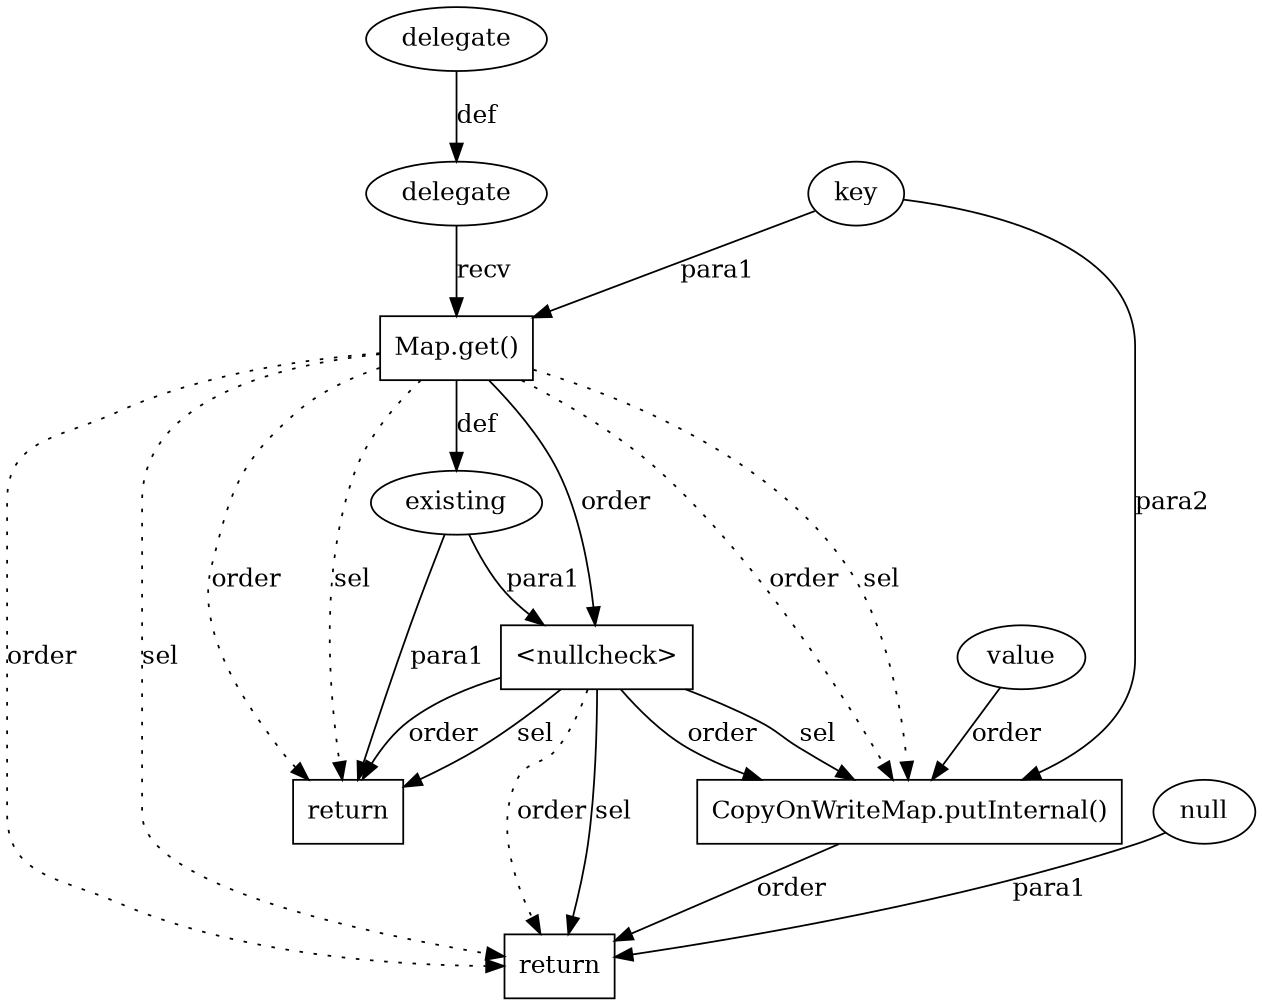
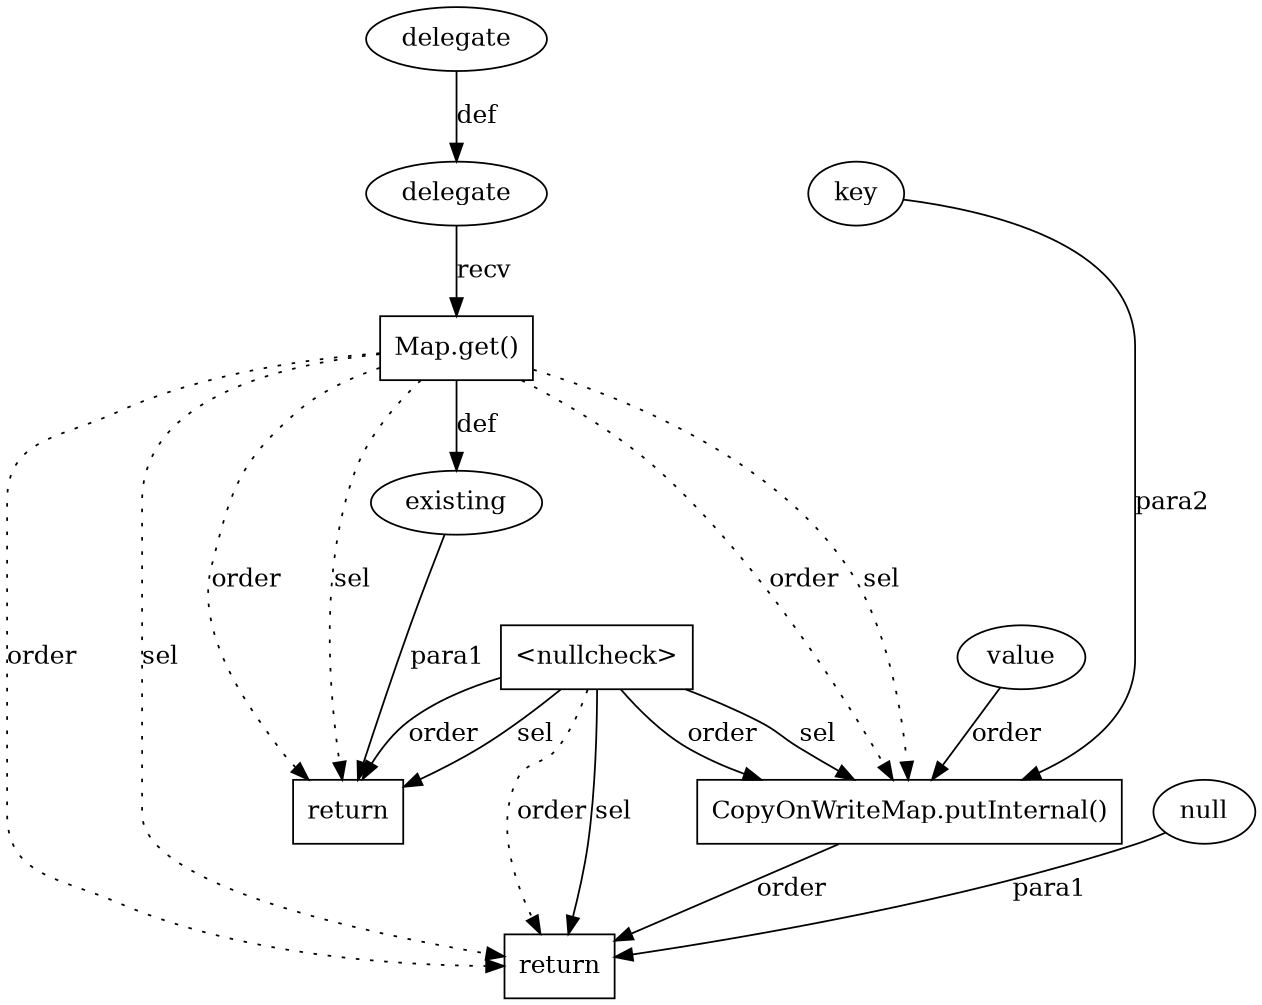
  digraph {
    node [shape=ellipse]
    n1 [label="<nullcheck>" shape=box]
    n2 [label="CopyOnWriteMap.putInternal()" shape=box]
    n3 [label=return shape=box]
    n4 [label=return shape=box]
    n5 [label="Map.get()" shape=box]
    n6 [label=existing]
    n7 [label=delegate]
    n8 [label=delegate]
    n9 [label=key]
    n10 [label=null]
    n11 [label=value]
    n1 -> n2 [label=order]
    n1 -> n2 [label=sel]
    n1 -> n3 [label=order style=dotted]
    n1 -> n3 [label=sel]
    n1 -> n4 [label=order]
    n1 -> n4 [label=sel]
    n2 -> n3 [label=order]
-   n5 -> n1 [label=order]
    n5 -> n2 [label=order style=dotted]
    n5 -> n2 [label=sel style=dotted]
    n5 -> n3 [label=order style=dotted]
    n5 -> n3 [label=sel style=dotted]
    n5 -> n4 [label=order style=dotted]
    n5 -> n4 [label=sel style=dotted]
    n5 -> n6 [label=def]
-   n6 -> n1 [label=para1]
    n6 -> n4 [label=para1]
    n7 -> n5 [label=recv]
    n8 -> n7 [label=def]
    n9 -> n2 [label=para2]
-   n9 -> n5 [label=para1]
    n10 -> n3 [label=para1]
    n11 -> n2 [label=order]
  }
